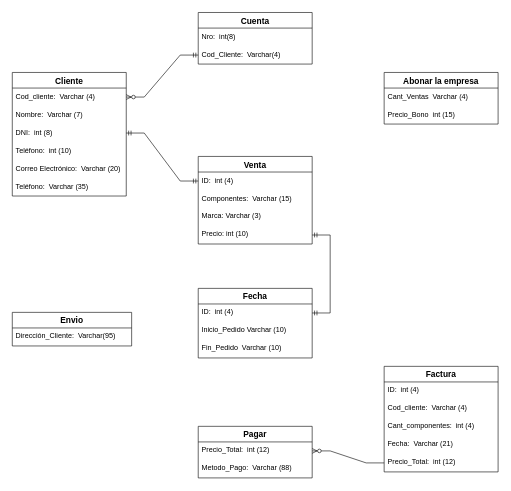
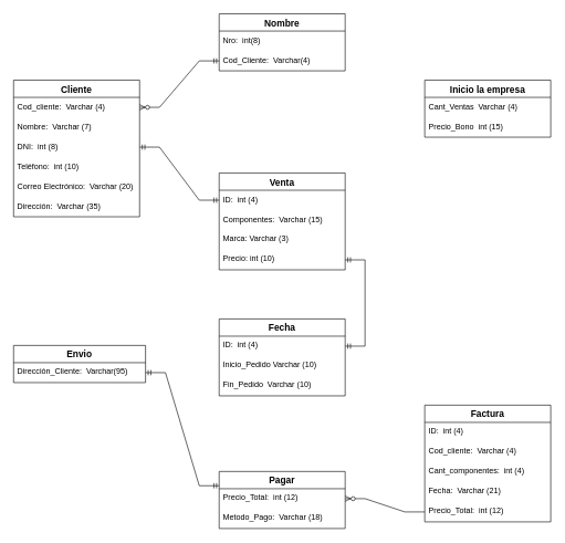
  <mxCell id="0" />
  <mxCell id="1" parent="0" />
  <mxCell id="2" value="Cliente" style="swimlane;fontStyle=1;childLayout=stackLayout;horizontal=1;startSize=26;horizontalStack=0;resizeParent=1;resizeParentMax=0;resizeLast=0;collapsible=1;marginBottom=0;align=center;fontSize=14;" parent="1" vertex="1"><mxGeometry x="20" y="120" width="190" height="206" as="geometry" /></mxCell>
  <mxCell id="3" value="Cod_cliente:  Varchar (4)" style="text;strokeColor=none;fillColor=none;spacingLeft=4;spacingRight=4;overflow=hidden;rotatable=0;points=[[0,0.5],[1,0.5]];portConstraint=eastwest;fontSize=12;" parent="2" vertex="1"><mxGeometry y="26" width="190" height="30" as="geometry" /></mxCell>
  <mxCell id="4" value="Nombre:  Varchar (7)" style="text;strokeColor=none;fillColor=none;spacingLeft=4;spacingRight=4;overflow=hidden;rotatable=0;points=[[0,0.5],[1,0.5]];portConstraint=eastwest;fontSize=12;" parent="2" vertex="1"><mxGeometry y="56" width="190" height="30" as="geometry" /></mxCell>
  <mxCell id="5" value="DNI:  int (8)" style="text;strokeColor=none;fillColor=none;spacingLeft=4;spacingRight=4;overflow=hidden;rotatable=0;points=[[0,0.5],[1,0.5]];portConstraint=eastwest;fontSize=12;" parent="2" vertex="1"><mxGeometry y="86" width="190" height="30" as="geometry" /></mxCell>
  <mxCell id="6" value="Teléfono:  int (10)" style="text;strokeColor=none;fillColor=none;spacingLeft=4;spacingRight=4;overflow=hidden;rotatable=0;points=[[0,0.5],[1,0.5]];portConstraint=eastwest;fontSize=12;" parent="2" vertex="1"><mxGeometry y="116" width="190" height="30" as="geometry" /></mxCell>
  <mxCell id="7" value="Correo Electrónico:  Varchar (20)" style="text;strokeColor=none;fillColor=none;spacingLeft=4;spacingRight=4;overflow=hidden;rotatable=0;points=[[0,0.5],[1,0.5]];portConstraint=eastwest;fontSize=12;" parent="2" vertex="1"><mxGeometry y="146" width="190" height="30" as="geometry" /></mxCell>
- <mxCell id="8" value="Teléfono:  Varchar (35)" style="text;strokeColor=none;fillColor=none;spacingLeft=4;spacingRight=4;overflow=hidden;rotatable=0;points=[[0,0.5],[1,0.5]];portConstraint=eastwest;fontSize=12;" parent="2" vertex="1"><mxGeometry y="176" width="190" height="30" as="geometry" /></mxCell>
- <mxCell id="9" value="Cuenta" style="swimlane;fontStyle=1;childLayout=stackLayout;horizontal=1;startSize=26;horizontalStack=0;resizeParent=1;resizeParentMax=0;resizeLast=0;collapsible=1;marginBottom=0;align=center;fontSize=14;" parent="1" vertex="1"><mxGeometry x="330" y="20" width="190" height="86" as="geometry" /></mxCell>
+ <mxCell id="8" value="Dirección:  Varchar (35)" style="text;strokeColor=none;fillColor=none;spacingLeft=4;spacingRight=4;overflow=hidden;rotatable=0;points=[[0,0.5],[1,0.5]];portConstraint=eastwest;fontSize=12;" parent="2" vertex="1"><mxGeometry y="176" width="190" height="30" as="geometry" /></mxCell>
+ <mxCell id="9" value="Nombre" style="swimlane;fontStyle=1;childLayout=stackLayout;horizontal=1;startSize=26;horizontalStack=0;resizeParent=1;resizeParentMax=0;resizeLast=0;collapsible=1;marginBottom=0;align=center;fontSize=14;" parent="1" vertex="1"><mxGeometry x="330" y="20" width="190" height="86" as="geometry" /></mxCell>
  <mxCell id="10" value="Nro:  int(8)" style="text;strokeColor=none;fillColor=none;spacingLeft=4;spacingRight=4;overflow=hidden;rotatable=0;points=[[0,0.5],[1,0.5]];portConstraint=eastwest;fontSize=12;" vertex="1" parent="9"><mxGeometry y="26" width="190" height="30" as="geometry" /></mxCell>
  <mxCell id="11" value="Cod_Cliente:  Varchar(4)" style="text;strokeColor=none;fillColor=none;spacingLeft=4;spacingRight=4;overflow=hidden;rotatable=0;points=[[0,0.5],[1,0.5]];portConstraint=eastwest;fontSize=12;" parent="9" vertex="1"><mxGeometry y="56" width="190" height="30" as="geometry" /></mxCell>
  <mxCell id="12" value="Venta" style="swimlane;fontStyle=1;childLayout=stackLayout;horizontal=1;startSize=26;horizontalStack=0;resizeParent=1;resizeParentMax=0;resizeLast=0;collapsible=1;marginBottom=0;align=center;fontSize=14;" parent="1" vertex="1"><mxGeometry x="330" y="260" width="190" height="146" as="geometry" /></mxCell>
  <mxCell id="13" value="ID:  int (4)" style="text;strokeColor=none;fillColor=none;spacingLeft=4;spacingRight=4;overflow=hidden;rotatable=0;points=[[0,0.5],[1,0.5]];portConstraint=eastwest;fontSize=12;" parent="12" vertex="1"><mxGeometry y="26" width="190" height="30" as="geometry" /></mxCell>
  <mxCell id="14" value="Componentes:  Varchar (15)" style="text;strokeColor=none;fillColor=none;spacingLeft=4;spacingRight=4;overflow=hidden;rotatable=0;points=[[0,0.5],[1,0.5]];portConstraint=eastwest;fontSize=12;" parent="12" vertex="1"><mxGeometry y="56" width="190" height="30" as="geometry" /></mxCell>
  <mxCell id="15" value="Marca: Varchar (3)" style="text;strokeColor=none;fillColor=none;spacingLeft=4;spacingRight=4;overflow=hidden;rotatable=0;points=[[0,0.5],[1,0.5]];portConstraint=eastwest;fontSize=12;" parent="12" vertex="1"><mxGeometry y="86" width="190" height="30" as="geometry" /></mxCell>
  <mxCell id="16" value="Precio: int (10)" style="text;strokeColor=none;fillColor=none;spacingLeft=4;spacingRight=4;overflow=hidden;rotatable=0;points=[[0,0.5],[1,0.5]];portConstraint=eastwest;fontSize=12;" parent="12" vertex="1"><mxGeometry y="116" width="190" height="30" as="geometry" /></mxCell>
  <mxCell id="17" value="" style="edgeStyle=entityRelationEdgeStyle;fontSize=12;html=1;endArrow=ERmandOne;startArrow=ERmandOne;rounded=0;exitX=1;exitY=0.5;exitDx=0;exitDy=0;entryX=0;entryY=0.5;entryDx=0;entryDy=0;" parent="1" source="5" target="13" edge="1"><mxGeometry width="100" height="100" relative="1" as="geometry"><mxPoint x="130" y="540" as="sourcePoint" /><mxPoint x="230" y="440" as="targetPoint" /></mxGeometry></mxCell>
  <mxCell id="18" value="" style="edgeStyle=entityRelationEdgeStyle;fontSize=12;html=1;endArrow=ERzeroToMany;startArrow=ERmandOne;rounded=0;entryX=1;entryY=0.5;entryDx=0;entryDy=0;exitX=0;exitY=0.5;exitDx=0;exitDy=0;" parent="1" source="11" target="3" edge="1"><mxGeometry width="100" height="100" relative="1" as="geometry"><mxPoint x="310" y="230" as="sourcePoint" /><mxPoint x="410" y="130" as="targetPoint" /></mxGeometry></mxCell>
- <mxCell id="19" value="Abonar la empresa" style="swimlane;fontStyle=1;childLayout=stackLayout;horizontal=1;startSize=26;horizontalStack=0;resizeParent=1;resizeParentMax=0;resizeLast=0;collapsible=1;marginBottom=0;align=center;fontSize=14;" parent="1" vertex="1"><mxGeometry x="640" y="120" width="190" height="86" as="geometry" /></mxCell>
+ <mxCell id="19" value="Inicio la empresa" style="swimlane;fontStyle=1;childLayout=stackLayout;horizontal=1;startSize=26;horizontalStack=0;resizeParent=1;resizeParentMax=0;resizeLast=0;collapsible=1;marginBottom=0;align=center;fontSize=14;" parent="1" vertex="1"><mxGeometry x="640" y="120" width="190" height="86" as="geometry" /></mxCell>
  <mxCell id="20" value="Cant_Ventas  Varchar (4)" style="text;strokeColor=none;fillColor=none;spacingLeft=4;spacingRight=4;overflow=hidden;rotatable=0;points=[[0,0.5],[1,0.5]];portConstraint=eastwest;fontSize=12;" parent="19" vertex="1"><mxGeometry y="26" width="190" height="30" as="geometry" /></mxCell>
  <mxCell id="21" value="Precio_Bono  int (15)" style="text;strokeColor=none;fillColor=none;spacingLeft=4;spacingRight=4;overflow=hidden;rotatable=0;points=[[0,0.5],[1,0.5]];portConstraint=eastwest;fontSize=12;" parent="19" vertex="1"><mxGeometry y="56" width="190" height="30" as="geometry" /></mxCell>
  <mxCell id="22" value="Fecha" style="swimlane;fontStyle=1;childLayout=stackLayout;horizontal=1;startSize=26;horizontalStack=0;resizeParent=1;resizeParentMax=0;resizeLast=0;collapsible=1;marginBottom=0;align=center;fontSize=14;" parent="1" vertex="1"><mxGeometry x="330" y="480" width="190" height="116" as="geometry" /></mxCell>
  <mxCell id="23" value="ID:  int (4)" style="text;strokeColor=none;fillColor=none;spacingLeft=4;spacingRight=4;overflow=hidden;rotatable=0;points=[[0,0.5],[1,0.5]];portConstraint=eastwest;fontSize=12;" parent="22" vertex="1"><mxGeometry y="26" width="190" height="30" as="geometry" /></mxCell>
  <mxCell id="24" value="Inicio_Pedido Varchar (10)" style="text;strokeColor=none;fillColor=none;spacingLeft=4;spacingRight=4;overflow=hidden;rotatable=0;points=[[0,0.5],[1,0.5]];portConstraint=eastwest;fontSize=12;" parent="22" vertex="1"><mxGeometry y="56" width="190" height="30" as="geometry" /></mxCell>
  <mxCell id="25" value="Fin_Pedido  Varchar (10)" style="text;strokeColor=none;fillColor=none;spacingLeft=4;spacingRight=4;overflow=hidden;rotatable=0;points=[[0,0.5],[1,0.5]];portConstraint=eastwest;fontSize=12;" parent="22" vertex="1"><mxGeometry y="86" width="190" height="30" as="geometry" /></mxCell>
  <mxCell id="26" value="" style="edgeStyle=entityRelationEdgeStyle;fontSize=12;html=1;endArrow=ERmandOne;startArrow=ERmandOne;rounded=0;entryX=1;entryY=0.5;entryDx=0;entryDy=0;exitX=1;exitY=0.5;exitDx=0;exitDy=0;" parent="1" source="23" target="16" edge="1"><mxGeometry width="100" height="100" relative="1" as="geometry"><mxPoint x="610" y="580" as="sourcePoint" /><mxPoint x="710" y="480" as="targetPoint" /></mxGeometry></mxCell>
  <mxCell id="27" value="Factura" style="swimlane;fontStyle=1;childLayout=stackLayout;horizontal=1;startSize=26;horizontalStack=0;resizeParent=1;resizeParentMax=0;resizeLast=0;collapsible=1;marginBottom=0;align=center;fontSize=14;" parent="1" vertex="1"><mxGeometry x="640" y="610" width="190" height="176" as="geometry" /></mxCell>
  <mxCell id="28" value="ID:  int (4)" style="text;strokeColor=none;fillColor=none;spacingLeft=4;spacingRight=4;overflow=hidden;rotatable=0;points=[[0,0.5],[1,0.5]];portConstraint=eastwest;fontSize=12;" parent="27" vertex="1"><mxGeometry y="26" width="190" height="30" as="geometry" /></mxCell>
  <mxCell id="29" value="Cod_cliente:  Varchar (4)" style="text;strokeColor=none;fillColor=none;spacingLeft=4;spacingRight=4;overflow=hidden;rotatable=0;points=[[0,0.5],[1,0.5]];portConstraint=eastwest;fontSize=12;" parent="27" vertex="1"><mxGeometry y="56" width="190" height="30" as="geometry" /></mxCell>
  <mxCell id="30" value="Cant_componentes:  int (4)  " style="text;strokeColor=none;fillColor=none;spacingLeft=4;spacingRight=4;overflow=hidden;rotatable=0;points=[[0,0.5],[1,0.5]];portConstraint=eastwest;fontSize=12;" parent="27" vertex="1"><mxGeometry y="86" width="190" height="30" as="geometry" /></mxCell>
  <mxCell id="31" value="Fecha:  Varchar (21)" style="text;strokeColor=none;fillColor=none;spacingLeft=4;spacingRight=4;overflow=hidden;rotatable=0;points=[[0,0.5],[1,0.5]];portConstraint=eastwest;fontSize=12;" parent="27" vertex="1"><mxGeometry y="116" width="190" height="30" as="geometry" /></mxCell>
  <mxCell id="32" value="Precio_Total:  int (12)" style="text;strokeColor=none;fillColor=none;spacingLeft=4;spacingRight=4;overflow=hidden;rotatable=0;points=[[0,0.5],[1,0.5]];portConstraint=eastwest;fontSize=12;" parent="27" vertex="1"><mxGeometry y="146" width="190" height="30" as="geometry" /></mxCell>
  <mxCell id="33" value="Pagar" style="swimlane;fontStyle=1;childLayout=stackLayout;horizontal=1;startSize=26;horizontalStack=0;resizeParent=1;resizeParentMax=0;resizeLast=0;collapsible=1;marginBottom=0;align=center;fontSize=14;" parent="1" vertex="1"><mxGeometry x="330" y="710" width="190" height="86" as="geometry" /></mxCell>
  <mxCell id="34" value="Precio_Total:  int (12)" style="text;strokeColor=none;fillColor=none;spacingLeft=4;spacingRight=4;overflow=hidden;rotatable=0;points=[[0,0.5],[1,0.5]];portConstraint=eastwest;fontSize=12;" parent="33" vertex="1"><mxGeometry y="26" width="190" height="30" as="geometry" /></mxCell>
- <mxCell id="35" value="Metodo_Pago:  Varchar (88)" style="text;strokeColor=none;fillColor=none;spacingLeft=4;spacingRight=4;overflow=hidden;rotatable=0;points=[[0,0.5],[1,0.5]];portConstraint=eastwest;fontSize=12;" parent="33" vertex="1"><mxGeometry y="56" width="190" height="30" as="geometry" /></mxCell>
+ <mxCell id="35" value="Metodo_Pago:  Varchar (18)" style="text;strokeColor=none;fillColor=none;spacingLeft=4;spacingRight=4;overflow=hidden;rotatable=0;points=[[0,0.5],[1,0.5]];portConstraint=eastwest;fontSize=12;" parent="33" vertex="1"><mxGeometry y="56" width="190" height="30" as="geometry" /></mxCell>
  <mxCell id="36" value="" style="edgeStyle=entityRelationEdgeStyle;fontSize=12;html=1;endArrow=ERzeroToMany;endFill=1;rounded=0;entryX=1;entryY=0.5;entryDx=0;entryDy=0;exitX=0;exitY=0.5;exitDx=0;exitDy=0;" parent="1" source="32" target="34" edge="1"><mxGeometry width="100" height="100" relative="1" as="geometry"><mxPoint x="490" y="940" as="sourcePoint" /><mxPoint x="590" y="840" as="targetPoint" /></mxGeometry></mxCell>
  <mxCell id="37" value="Envio" style="swimlane;fontStyle=1;childLayout=stackLayout;horizontal=1;startSize=26;horizontalStack=0;resizeParent=1;resizeParentMax=0;resizeLast=0;collapsible=1;marginBottom=0;align=center;fontSize=14;" parent="1" vertex="1"><mxGeometry x="20" y="520" width="199" height="56" as="geometry" /></mxCell>
  <mxCell id="38" value="Dirección_Cliente:  Varchar(95)" style="text;strokeColor=none;fillColor=none;spacingLeft=4;spacingRight=4;overflow=hidden;rotatable=0;points=[[0,0.5],[1,0.5]];portConstraint=eastwest;fontSize=12;" parent="37" vertex="1"><mxGeometry y="26" width="199" height="30" as="geometry" /></mxCell>
+ <mxCell id="39" value="" style="edgeStyle=entityRelationEdgeStyle;fontSize=12;html=1;endArrow=ERmandOne;startArrow=ERmandOne;rounded=0;entryX=1;entryY=0.5;entryDx=0;entryDy=0;exitX=0;exitY=0.25;exitDx=0;exitDy=0;" parent="1" source="33" target="38" edge="1"><mxGeometry width="100" height="100" relative="1" as="geometry"><mxPoint x="70" y="840" as="sourcePoint" /><mxPoint x="170" y="740" as="targetPoint" /></mxGeometry></mxCell>
